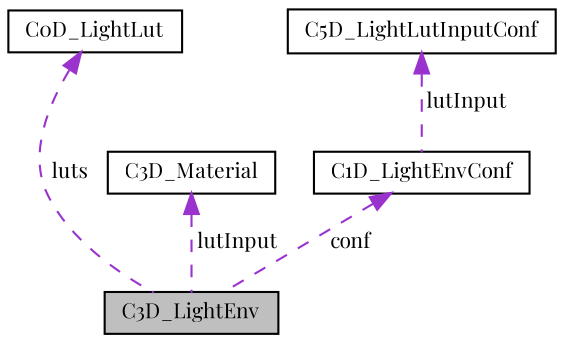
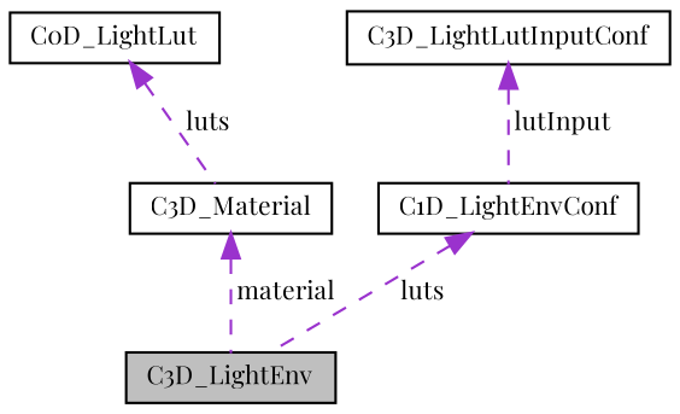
  digraph {
    fontname="Playfair Display"
    node [color=black fillcolor=white fontname="Playfair Display" fontsize=10 shape=record style=filled]
    edge [color=darkorchid3 dir=back fontname="Playfair Display" fontsize=10 labelfontname=Helvetica labelfontsize=10 style=dashed]
    n1 [fillcolor=grey75 fontcolor=black height=0.2 label=C3D_LightEnv width=0.4]
    n2 [height=0.2 label=C0D_LightLut width=0.4]
    n3 [height=0.2 label=C1D_LightEnvConf width=0.4]
-   n4 [height=0.2 label=C5D_LightLutInputConf width=0.4]
+   n4 [height=0.2 label=C3D_LightLutInputConf width=0.4]
    n5 [height=0.2 label=C3D_Material width=0.4]
-   n2 -> n1 [label=" luts"]
-   n3 -> n1 [label=" conf"]
+   n2 -> n5 [label=" luts"]
+   n3 -> n1 [label=" luts"]
    n4 -> n3 [label=" lutInput"]
-   n5 -> n1 [label=" lutInput"]
+   n5 -> n1 [label=" material"]
  }
